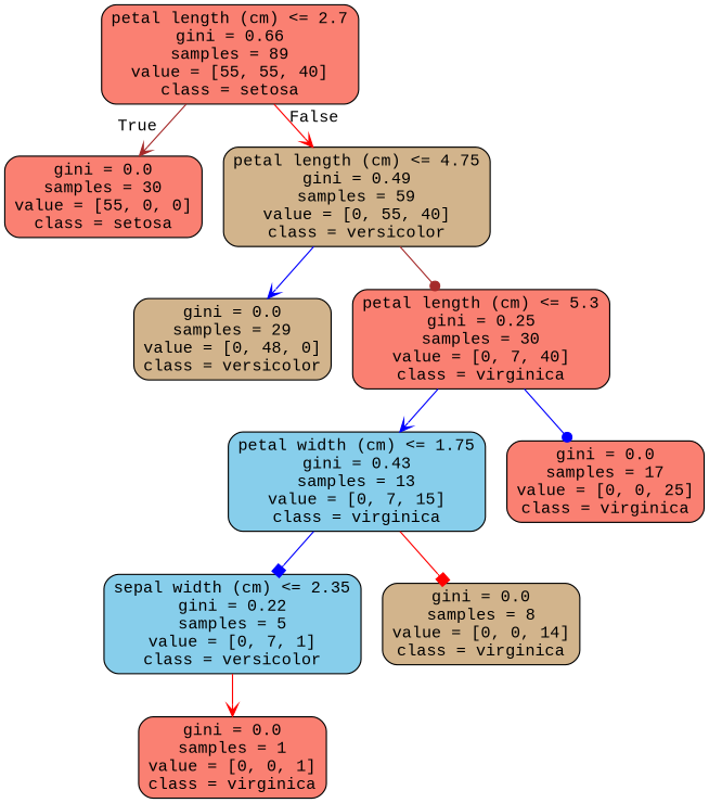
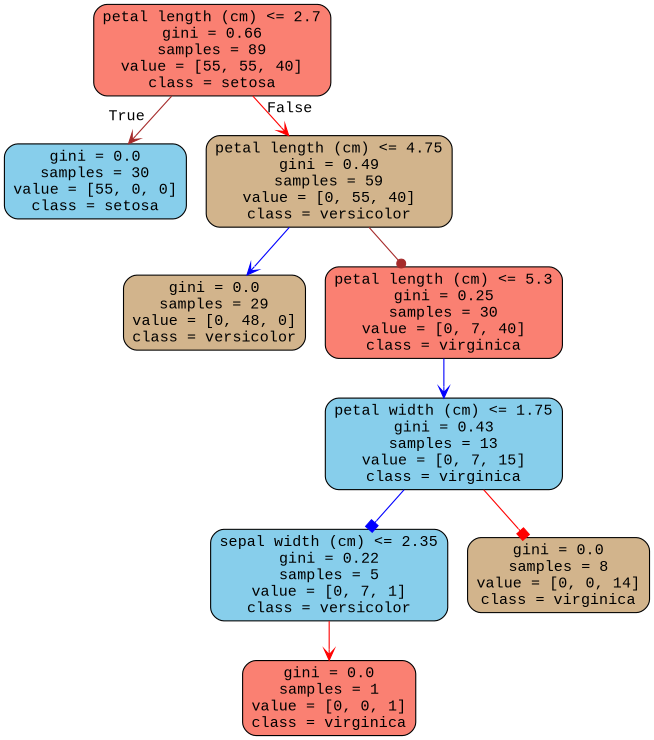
  digraph {
    fontname="Liberation Mono"
    node [color=black fillcolor=salmon fontname="Liberation Mono" shape=box style="filled, rounded"]
    edge [arrowhead=vee color=blue fontname="Liberation Mono"]
    n1 [label="petal length (cm) <= 2.7\ngini = 0.66\nsamples = 89\nvalue = [55, 55, 40]\nclass = setosa"]
-   n2 [label="gini = 0.0\nsamples = 30\nvalue = [55, 0, 0]\nclass = setosa"]
+   n2 [fillcolor=skyblue label="gini = 0.0\nsamples = 30\nvalue = [55, 0, 0]\nclass = setosa"]
    n3 [fillcolor=tan label="petal length (cm) <= 4.75\ngini = 0.49\nsamples = 59\nvalue = [0, 55, 40]\nclass = versicolor"]
    n4 [fillcolor=tan label="gini = 0.0\nsamples = 29\nvalue = [0, 48, 0]\nclass = versicolor"]
    n5 [label="petal length (cm) <= 5.3\ngini = 0.25\nsamples = 30\nvalue = [0, 7, 40]\nclass = virginica"]
    n6 [fillcolor=skyblue label="petal width (cm) <= 1.75\ngini = 0.43\nsamples = 13\nvalue = [0, 7, 15]\nclass = virginica"]
-   n7 [label="gini = 0.0\nsamples = 17\nvalue = [0, 0, 25]\nclass = virginica"]
    n8 [fillcolor=skyblue label="sepal width (cm) <= 2.35\ngini = 0.22\nsamples = 5\nvalue = [0, 7, 1]\nclass = versicolor"]
    n9 [fillcolor=tan label="gini = 0.0\nsamples = 8\nvalue = [0, 0, 14]\nclass = virginica"]
    n10 [label="gini = 0.0\nsamples = 1\nvalue = [0, 0, 1]\nclass = virginica"]
    n1 -> n2 [color=brown headlabel=True labelangle=45 labeldistance=2.5]
    n1 -> n3 [color=red headlabel=False labelangle=-45 labeldistance=2.5]
    n3 -> n4
    n3 -> n5 [arrowhead=dot color=brown]
    n5 -> n6
-   n5 -> n7 [arrowhead=dot]
    n6 -> n8 [arrowhead=box]
    n6 -> n9 [arrowhead=box color=red]
    n8 -> n10 [color=red]
  }
